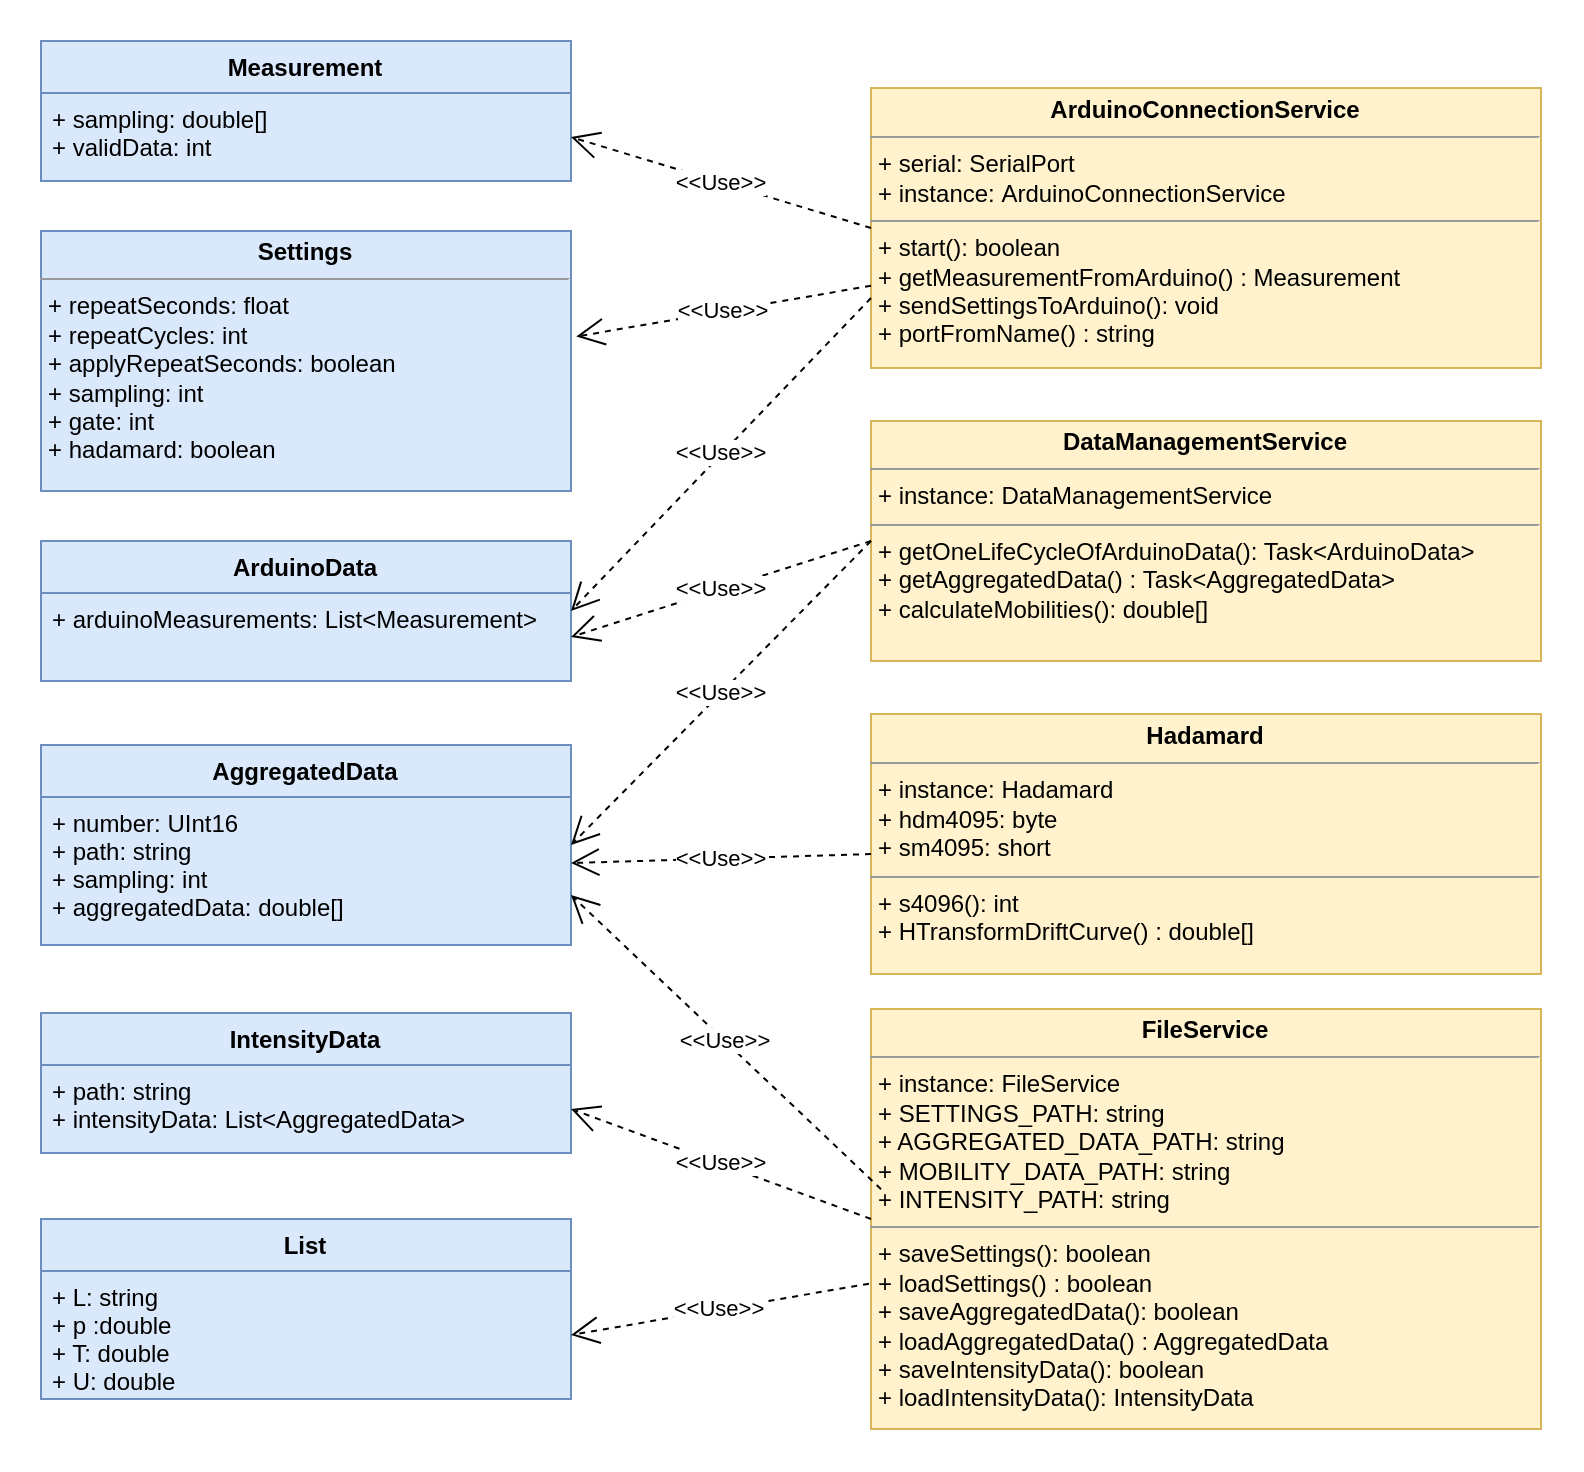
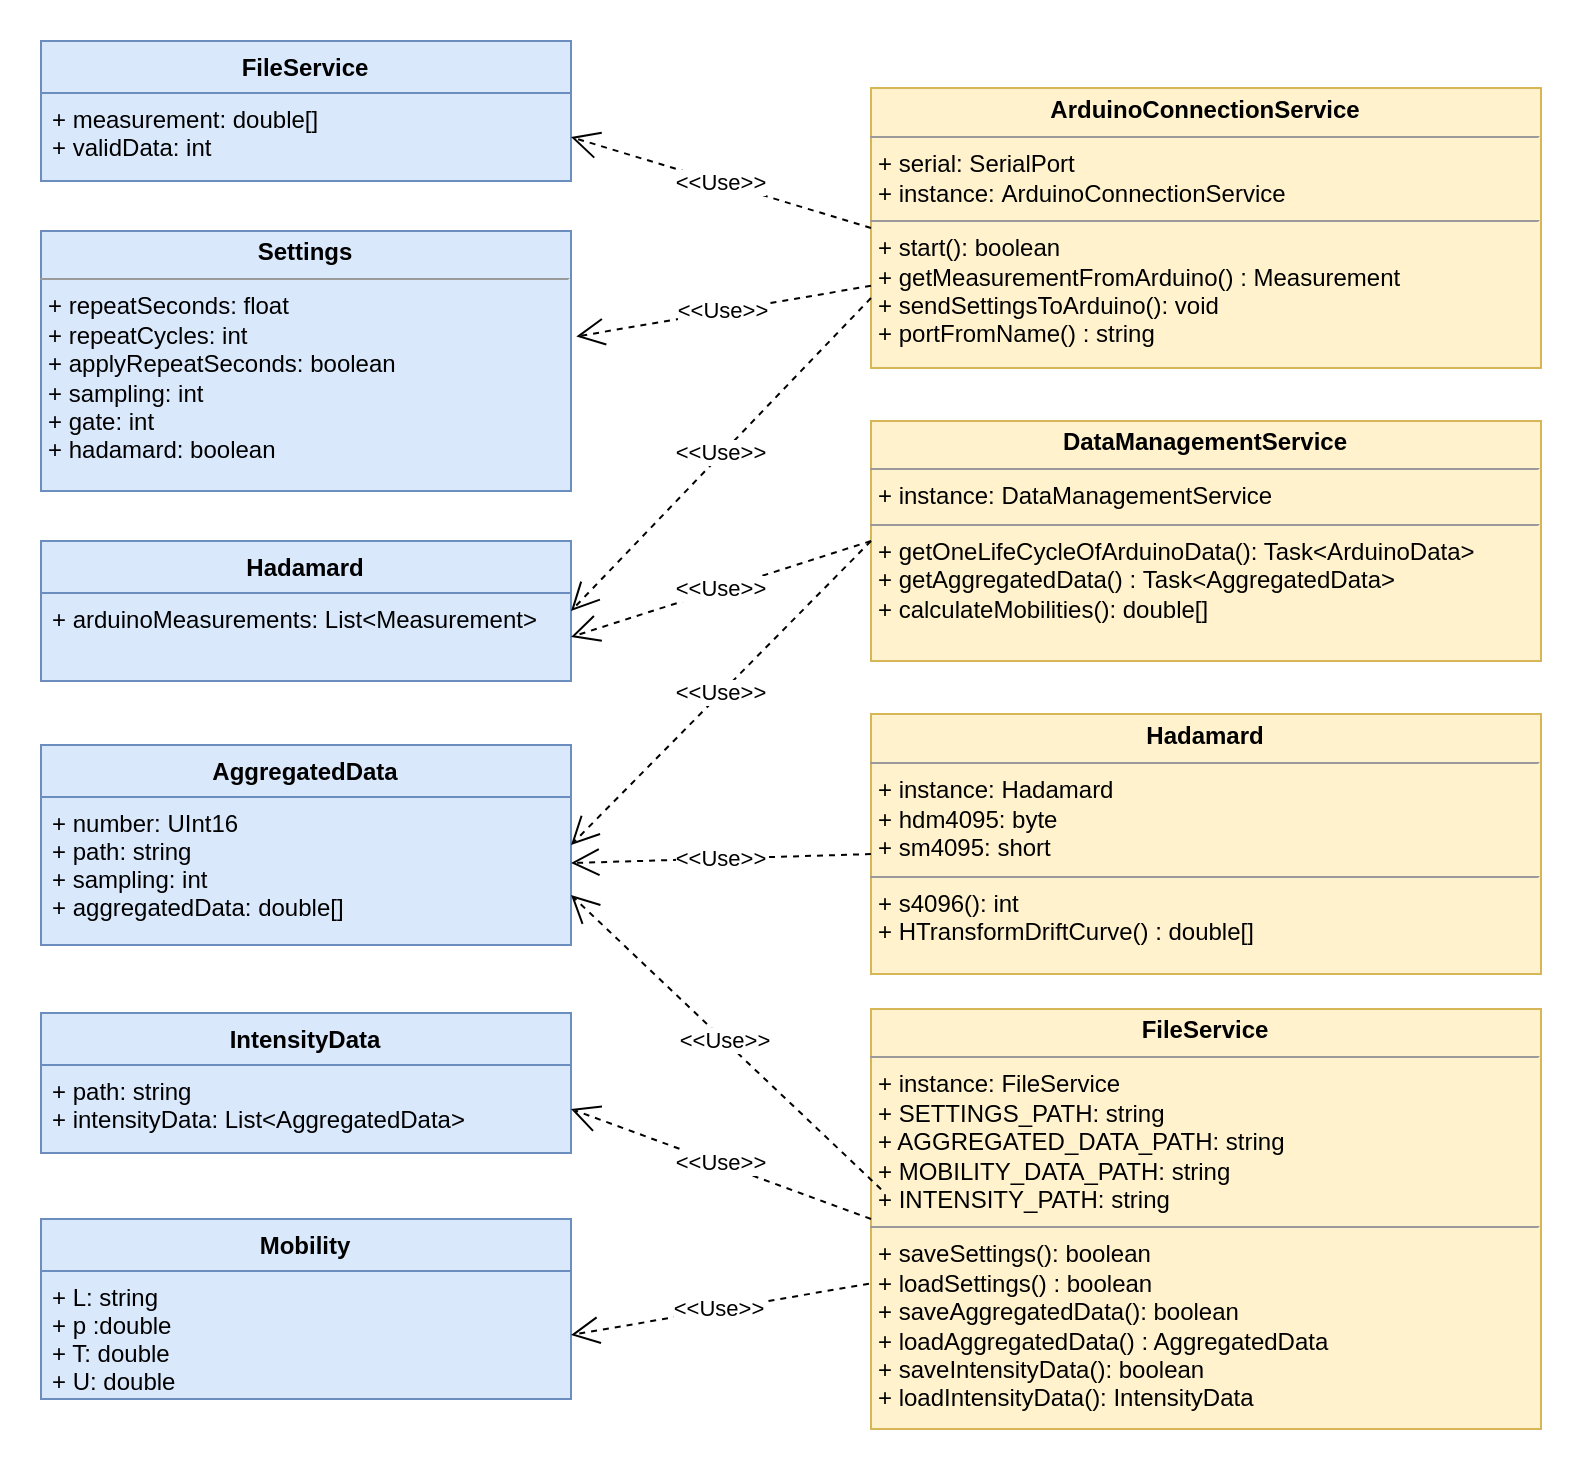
  <mxCell id="0" />
  <mxCell id="1" parent="0" />
  <mxCell id="2" value="&lt;p style=&quot;margin: 0px ; margin-top: 4px ; text-align: center&quot;&gt;&lt;b&gt;Settings&lt;/b&gt;&lt;/p&gt;&lt;hr size=&quot;1&quot;&gt;&lt;p style=&quot;margin: 0px ; margin-left: 4px&quot;&gt;+ repeatSeconds: float&lt;/p&gt;&lt;p style=&quot;margin: 0px ; margin-left: 4px&quot;&gt;+&amp;nbsp;repeatCycles: int&lt;/p&gt;&lt;p style=&quot;margin: 0px ; margin-left: 4px&quot;&gt;+ applyRepeatSeconds: boolean&lt;/p&gt;&lt;p style=&quot;margin: 0px ; margin-left: 4px&quot;&gt;+&amp;nbsp;sampling: int&lt;/p&gt;&lt;p style=&quot;margin: 0px ; margin-left: 4px&quot;&gt;+&amp;nbsp;gate: int&amp;nbsp;&lt;/p&gt;&lt;p style=&quot;margin: 0px ; margin-left: 4px&quot;&gt;+&amp;nbsp;hadamard: boolean&lt;/p&gt;" style="verticalAlign=top;align=left;overflow=fill;fontSize=12;fontFamily=Helvetica;html=1;fillColor=#dae8fc;strokeColor=#6c8ebf;" vertex="1" parent="1"><mxGeometry x="20" y="115" width="265" height="130" as="geometry" /></mxCell>
- <mxCell id="3" value="List" style="swimlane;fontStyle=1;align=center;verticalAlign=top;childLayout=stackLayout;horizontal=1;startSize=26;horizontalStack=0;resizeParent=1;resizeParentMax=0;resizeLast=0;collapsible=1;marginBottom=0;fillColor=#dae8fc;strokeColor=#6c8ebf;" vertex="1" parent="1"><mxGeometry x="20" y="609" width="265" height="90" as="geometry" /></mxCell>
+ <mxCell id="3" value="Mobility" style="swimlane;fontStyle=1;align=center;verticalAlign=top;childLayout=stackLayout;horizontal=1;startSize=26;horizontalStack=0;resizeParent=1;resizeParentMax=0;resizeLast=0;collapsible=1;marginBottom=0;fillColor=#dae8fc;strokeColor=#6c8ebf;" vertex="1" parent="1"><mxGeometry x="20" y="609" width="265" height="90" as="geometry" /></mxCell>
  <mxCell id="4" value="+ L: string&#10;+ p :double&#10;+ T: double&#10;+ U: double" style="text;strokeColor=#6c8ebf;fillColor=#dae8fc;align=left;verticalAlign=top;spacingLeft=4;spacingRight=4;overflow=hidden;rotatable=0;points=[[0,0.5],[1,0.5]];portConstraint=eastwest;" vertex="1" parent="3"><mxGeometry y="26" width="265" height="64" as="geometry" /></mxCell>
  <mxCell id="5" value="IntensityData" style="swimlane;fontStyle=1;align=center;verticalAlign=top;childLayout=stackLayout;horizontal=1;startSize=26;horizontalStack=0;resizeParent=1;resizeParentMax=0;resizeLast=0;collapsible=1;marginBottom=0;fillColor=#dae8fc;strokeColor=#6c8ebf;" vertex="1" parent="1"><mxGeometry x="20" y="506" width="265" height="70" as="geometry" /></mxCell>
  <mxCell id="6" value="+ path: string&#10;+ intensityData: List&lt;AggregatedData&gt;" style="text;strokeColor=#6c8ebf;fillColor=#dae8fc;align=left;verticalAlign=top;spacingLeft=4;spacingRight=4;overflow=hidden;rotatable=0;points=[[0,0.5],[1,0.5]];portConstraint=eastwest;" vertex="1" parent="5"><mxGeometry y="26" width="265" height="44" as="geometry" /></mxCell>
  <mxCell id="7" value="AggregatedData" style="swimlane;fontStyle=1;align=center;verticalAlign=top;childLayout=stackLayout;horizontal=1;startSize=26;horizontalStack=0;resizeParent=1;resizeParentMax=0;resizeLast=0;collapsible=1;marginBottom=0;fillColor=#dae8fc;strokeColor=#6c8ebf;" vertex="1" parent="1"><mxGeometry x="20" y="372" width="265" height="100" as="geometry" /></mxCell>
  <mxCell id="8" value="+ number: UInt16&#10;+ path: string&#10;+ sampling: int&#10;+ aggregatedData: double[]" style="text;strokeColor=#6c8ebf;fillColor=#dae8fc;align=left;verticalAlign=top;spacingLeft=4;spacingRight=4;overflow=hidden;rotatable=0;points=[[0,0.5],[1,0.5]];portConstraint=eastwest;" vertex="1" parent="7"><mxGeometry y="26" width="265" height="74" as="geometry" /></mxCell>
- <mxCell id="9" value="ArduinoData" style="swimlane;fontStyle=1;align=center;verticalAlign=top;childLayout=stackLayout;horizontal=1;startSize=26;horizontalStack=0;resizeParent=1;resizeParentMax=0;resizeLast=0;collapsible=1;marginBottom=0;fillColor=#dae8fc;strokeColor=#6c8ebf;" vertex="1" parent="1"><mxGeometry x="20" y="270" width="265" height="70" as="geometry" /></mxCell>
+ <mxCell id="9" value="Hadamard" style="swimlane;fontStyle=1;align=center;verticalAlign=top;childLayout=stackLayout;horizontal=1;startSize=26;horizontalStack=0;resizeParent=1;resizeParentMax=0;resizeLast=0;collapsible=1;marginBottom=0;fillColor=#dae8fc;strokeColor=#6c8ebf;" vertex="1" parent="1"><mxGeometry x="20" y="270" width="265" height="70" as="geometry" /></mxCell>
  <mxCell id="10" value="+ arduinoMeasurements: List&lt;Measurement&gt;" style="text;strokeColor=#6c8ebf;fillColor=#dae8fc;align=left;verticalAlign=top;spacingLeft=4;spacingRight=4;overflow=hidden;rotatable=0;points=[[0,0.5],[1,0.5]];portConstraint=eastwest;" vertex="1" parent="9"><mxGeometry y="26" width="265" height="44" as="geometry" /></mxCell>
- <mxCell id="11" value="Measurement" style="swimlane;fontStyle=1;align=center;verticalAlign=top;childLayout=stackLayout;horizontal=1;startSize=26;horizontalStack=0;resizeParent=1;resizeParentMax=0;resizeLast=0;collapsible=1;marginBottom=0;fillColor=#dae8fc;strokeColor=#6c8ebf;" vertex="1" parent="1"><mxGeometry x="20" y="20" width="265" height="70" as="geometry" /></mxCell>
- <mxCell id="12" value="+ sampling: double[]&#10;+ validData: int" style="text;strokeColor=#6c8ebf;fillColor=#dae8fc;align=left;verticalAlign=top;spacingLeft=4;spacingRight=4;overflow=hidden;rotatable=0;points=[[0,0.5],[1,0.5]];portConstraint=eastwest;" vertex="1" parent="11"><mxGeometry y="26" width="265" height="44" as="geometry" /></mxCell>
+ <mxCell id="11" value="FileService" style="swimlane;fontStyle=1;align=center;verticalAlign=top;childLayout=stackLayout;horizontal=1;startSize=26;horizontalStack=0;resizeParent=1;resizeParentMax=0;resizeLast=0;collapsible=1;marginBottom=0;fillColor=#dae8fc;strokeColor=#6c8ebf;" vertex="1" parent="1"><mxGeometry x="20" y="20" width="265" height="70" as="geometry" /></mxCell>
+ <mxCell id="12" value="+ measurement: double[]&#10;+ validData: int" style="text;strokeColor=#6c8ebf;fillColor=#dae8fc;align=left;verticalAlign=top;spacingLeft=4;spacingRight=4;overflow=hidden;rotatable=0;points=[[0,0.5],[1,0.5]];portConstraint=eastwest;" vertex="1" parent="11"><mxGeometry y="26" width="265" height="44" as="geometry" /></mxCell>
  <mxCell id="13" value="&lt;p style=&quot;margin: 0px ; margin-top: 4px ; text-align: center&quot;&gt;&lt;b&gt;ArduinoConnectionService&lt;/b&gt;&lt;br&gt;&lt;/p&gt;&lt;hr size=&quot;1&quot;&gt;&lt;p style=&quot;margin: 0px ; margin-left: 4px&quot;&gt;+ serial:&amp;nbsp;SerialPort&lt;/p&gt;&lt;p style=&quot;margin: 0px ; margin-left: 4px&quot;&gt;+&amp;nbsp;instance:&amp;nbsp;ArduinoConnectionService&lt;/p&gt;&lt;hr size=&quot;1&quot;&gt;&lt;p style=&quot;margin: 0px ; margin-left: 4px&quot;&gt;+ start(): boolean&lt;/p&gt;&lt;p style=&quot;margin: 0px ; margin-left: 4px&quot;&gt;+&amp;nbsp;getMeasurementFromArduino() :&amp;nbsp;Measurement&lt;/p&gt;&lt;p style=&quot;margin: 0px ; margin-left: 4px&quot;&gt;+&amp;nbsp;sendSettingsToArduino(): void&lt;/p&gt;&lt;p style=&quot;margin: 0px ; margin-left: 4px&quot;&gt;+&amp;nbsp;portFromName() : string&lt;/p&gt;" style="verticalAlign=top;align=left;overflow=fill;fontSize=12;fontFamily=Helvetica;html=1;fillColor=#fff2cc;strokeColor=#d6b656;" vertex="1" parent="1"><mxGeometry x="435" y="43.5" width="335" height="140" as="geometry" /></mxCell>
  <mxCell id="14" value="&lt;p style=&quot;margin: 0px ; margin-top: 4px ; text-align: center&quot;&gt;&lt;b&gt;DataManagementService&lt;/b&gt;&lt;br&gt;&lt;/p&gt;&lt;hr size=&quot;1&quot;&gt;&lt;p style=&quot;margin: 0px ; margin-left: 4px&quot;&gt;&lt;span&gt;+&amp;nbsp;instance:&amp;nbsp;DataManagementService&lt;/span&gt;&lt;/p&gt;&lt;hr size=&quot;1&quot;&gt;&lt;p style=&quot;margin: 0px ; margin-left: 4px&quot;&gt;+ getOneLifeCycleOfArduinoData(): Task&amp;lt;ArduinoData&amp;gt;&lt;/p&gt;&lt;p style=&quot;margin: 0px ; margin-left: 4px&quot;&gt;+&amp;nbsp;getAggregatedData() :&amp;nbsp;Task&amp;lt;AggregatedData&amp;gt;&lt;/p&gt;&lt;p style=&quot;margin: 0px ; margin-left: 4px&quot;&gt;+&amp;nbsp;calculateMobilities(): double[]&lt;/p&gt;" style="verticalAlign=top;align=left;overflow=fill;fontSize=12;fontFamily=Helvetica;html=1;fillColor=#fff2cc;strokeColor=#d6b656;" vertex="1" parent="1"><mxGeometry x="435" y="210" width="335" height="120" as="geometry" /></mxCell>
  <mxCell id="15" value="&lt;p style=&quot;margin: 0px ; margin-top: 4px ; text-align: center&quot;&gt;&lt;b&gt;FileService&lt;/b&gt;&lt;br&gt;&lt;/p&gt;&lt;hr size=&quot;1&quot;&gt;&lt;p style=&quot;margin: 0px ; margin-left: 4px&quot;&gt;&lt;span&gt;+&amp;nbsp;instance:&amp;nbsp;FileService&lt;/span&gt;&lt;br&gt;&lt;/p&gt;&lt;p style=&quot;margin: 0px ; margin-left: 4px&quot;&gt;&lt;span&gt;+ SETTINGS_PATH: string&lt;/span&gt;&lt;/p&gt;&lt;p style=&quot;margin: 0px ; margin-left: 4px&quot;&gt;&lt;span&gt;+ AGGREGATED_DATA_PATH: string&lt;/span&gt;&lt;/p&gt;&lt;p style=&quot;margin: 0px ; margin-left: 4px&quot;&gt;&lt;span&gt;+ MOBILITY_DATA_PATH: string&lt;/span&gt;&lt;/p&gt;&lt;p style=&quot;margin: 0px ; margin-left: 4px&quot;&gt;&lt;span&gt;+ INTENSITY_PATH: string&lt;/span&gt;&lt;/p&gt;&lt;hr size=&quot;1&quot;&gt;&lt;p style=&quot;margin: 0px ; margin-left: 4px&quot;&gt;+ saveSettings(): boolean&lt;/p&gt;&lt;p style=&quot;margin: 0px ; margin-left: 4px&quot;&gt;+&amp;nbsp;loadSettings() :&amp;nbsp;boolean&lt;/p&gt;&lt;p style=&quot;margin: 0px ; margin-left: 4px&quot;&gt;+&amp;nbsp;saveAggregatedData(): boolean&lt;/p&gt;&lt;p style=&quot;margin: 0px ; margin-left: 4px&quot;&gt;+&amp;nbsp;loadAggregatedData() : AggregatedData&lt;/p&gt;&lt;p style=&quot;margin: 0px ; margin-left: 4px&quot;&gt;+&amp;nbsp;saveIntensityData(): boolean&lt;/p&gt;&lt;p style=&quot;margin: 0px ; margin-left: 4px&quot;&gt;+&amp;nbsp;loadIntensityData():&amp;nbsp;IntensityData&lt;/p&gt;" style="verticalAlign=top;align=left;overflow=fill;fontSize=12;fontFamily=Helvetica;html=1;fillColor=#fff2cc;strokeColor=#d6b656;" vertex="1" parent="1"><mxGeometry x="435" y="504" width="335" height="210" as="geometry" /></mxCell>
  <mxCell id="16" value="&lt;p style=&quot;margin: 0px ; margin-top: 4px ; text-align: center&quot;&gt;&lt;b&gt;Hadamard&lt;/b&gt;&lt;br&gt;&lt;/p&gt;&lt;hr size=&quot;1&quot;&gt;&lt;p style=&quot;margin: 0px ; margin-left: 4px&quot;&gt;&lt;span&gt;+&amp;nbsp;instance:&amp;nbsp;Hadamard&lt;/span&gt;&lt;/p&gt;&lt;p style=&quot;margin: 0px ; margin-left: 4px&quot;&gt;&lt;span&gt;+ hdm4095: byte&lt;/span&gt;&lt;/p&gt;&lt;p style=&quot;margin: 0px ; margin-left: 4px&quot;&gt;&lt;span&gt;+ sm4095: short&lt;/span&gt;&lt;span&gt;&amp;nbsp;&lt;/span&gt;&lt;/p&gt;&lt;hr size=&quot;1&quot;&gt;&lt;p style=&quot;margin: 0px ; margin-left: 4px&quot;&gt;+ s4096(): int&lt;/p&gt;&lt;p style=&quot;margin: 0px ; margin-left: 4px&quot;&gt;+&amp;nbsp;HTransformDriftCurve() : double[]&lt;/p&gt;" style="verticalAlign=top;align=left;overflow=fill;fontSize=12;fontFamily=Helvetica;html=1;fillColor=#fff2cc;strokeColor=#d6b656;" vertex="1" parent="1"><mxGeometry x="435" y="356.5" width="335" height="130" as="geometry" /></mxCell>
  <mxCell id="17" value="&amp;lt;&amp;lt;Use&amp;gt;&amp;gt;" style="endArrow=open;endSize=12;dashed=1;html=1;entryX=1;entryY=0.5;entryDx=0;entryDy=0;exitX=0;exitY=0.5;exitDx=0;exitDy=0;" edge="1" parent="1" source="13" target="12"><mxGeometry width="160" relative="1" as="geometry"><mxPoint x="275" y="47.5" as="sourcePoint" /><mxPoint x="435" y="27.5" as="targetPoint" /><Array as="points" /></mxGeometry></mxCell>
  <mxCell id="18" value="&amp;lt;&amp;lt;Use&amp;gt;&amp;gt;" style="endArrow=open;endSize=12;dashed=1;html=1;entryX=1;entryY=0.5;entryDx=0;entryDy=0;exitX=0;exitY=0.75;exitDx=0;exitDy=0;" edge="1" parent="1" source="13" target="9"><mxGeometry width="160" relative="1" as="geometry"><mxPoint x="215" y="247.5" as="sourcePoint" /><mxPoint x="375" y="247.5" as="targetPoint" /></mxGeometry></mxCell>
  <mxCell id="19" value="&amp;lt;&amp;lt;Use&amp;gt;&amp;gt;" style="endArrow=open;endSize=12;dashed=1;html=1;entryX=1;entryY=0.5;entryDx=0;entryDy=0;exitX=0;exitY=0.5;exitDx=0;exitDy=0;" edge="1" parent="1" source="14" target="7"><mxGeometry width="160" relative="1" as="geometry"><mxPoint x="125" y="507.5" as="sourcePoint" /><mxPoint x="285" y="507.5" as="targetPoint" /></mxGeometry></mxCell>
  <mxCell id="20" value="&amp;lt;&amp;lt;Use&amp;gt;&amp;gt;" style="endArrow=open;endSize=12;dashed=1;html=1;entryX=1;entryY=0.75;entryDx=0;entryDy=0;exitX=0.015;exitY=0.429;exitDx=0;exitDy=0;exitPerimeter=0;" edge="1" parent="1" source="15" target="7"><mxGeometry width="160" relative="1" as="geometry"><mxPoint x="125" y="587.5" as="sourcePoint" /><mxPoint x="285" y="587.5" as="targetPoint" /></mxGeometry></mxCell>
  <mxCell id="21" value="&amp;lt;&amp;lt;Use&amp;gt;&amp;gt;" style="endArrow=open;endSize=12;dashed=1;html=1;entryX=1;entryY=0.5;entryDx=0;entryDy=0;exitX=0;exitY=0.5;exitDx=0;exitDy=0;" edge="1" parent="1" source="15" target="6"><mxGeometry width="160" relative="1" as="geometry"><mxPoint x="35" y="597.5" as="sourcePoint" /><mxPoint x="195" y="597.5" as="targetPoint" /></mxGeometry></mxCell>
  <mxCell id="22" value="&amp;lt;&amp;lt;Use&amp;gt;&amp;gt;" style="endArrow=open;endSize=12;dashed=1;html=1;exitX=-0.003;exitY=0.654;exitDx=0;exitDy=0;exitPerimeter=0;entryX=1;entryY=0.5;entryDx=0;entryDy=0;" edge="1" parent="1" source="15" target="4"><mxGeometry width="160" relative="1" as="geometry"><mxPoint x="715" y="467.5" as="sourcePoint" /><mxPoint x="875" y="467.5" as="targetPoint" /></mxGeometry></mxCell>
  <mxCell id="23" value="&amp;lt;&amp;lt;Use&amp;gt;&amp;gt;" style="endArrow=open;endSize=12;dashed=1;html=1;exitX=0;exitY=0.5;exitDx=0;exitDy=0;entryX=1;entryY=0.5;entryDx=0;entryDy=0;" edge="1" parent="1" source="14" target="10"><mxGeometry width="160" relative="1" as="geometry"><mxPoint x="685" y="227.5" as="sourcePoint" /><mxPoint x="845" y="227.5" as="targetPoint" /></mxGeometry></mxCell>
  <mxCell id="24" value="&amp;lt;&amp;lt;Use&amp;gt;&amp;gt;" style="endArrow=open;endSize=12;dashed=1;html=1;entryX=1.01;entryY=0.406;entryDx=0;entryDy=0;entryPerimeter=0;" edge="1" parent="1" source="13" target="2"><mxGeometry width="160" relative="1" as="geometry"><mxPoint x="815" y="87.5" as="sourcePoint" /><mxPoint x="975" y="87.5" as="targetPoint" /></mxGeometry></mxCell>
  <mxCell id="25" value="&amp;lt;&amp;lt;Use&amp;gt;&amp;gt;" style="endArrow=open;endSize=12;dashed=1;html=1;" edge="1" parent="1" source="16" target="8"><mxGeometry width="160" relative="1" as="geometry"><mxPoint x="245" y="427.5" as="sourcePoint" /><mxPoint x="405" y="427.5" as="targetPoint" /><Array as="points" /></mxGeometry></mxCell>
